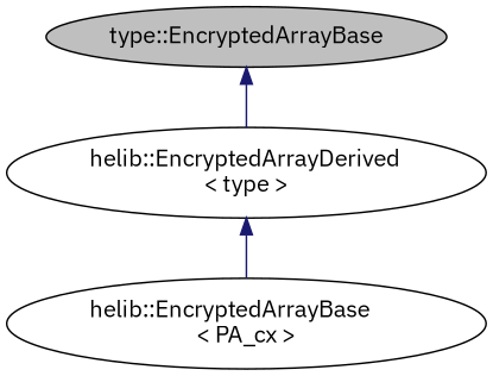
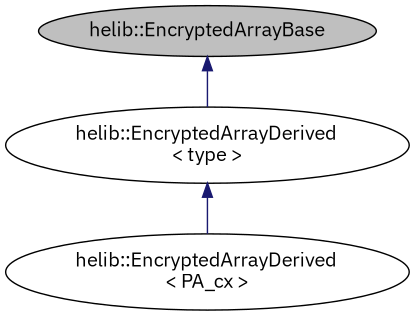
  digraph {
    fontname="IBM Plex Sans"
    node [color=black fillcolor=white fontname="IBM Plex Sans" style=filled]
    edge [color=midnightblue dir=back fontname="IBM Plex Sans" style=solid]
-   n1 [fillcolor=grey75 fontcolor=black label="type::EncryptedArrayBase"]
+   n1 [fillcolor=grey75 fontcolor=black label="helib::EncryptedArrayBase"]
    n2 [label="helib::EncryptedArrayDerived\l\< type \>"]
-   n3 [label="helib::EncryptedArrayBase\l\< PA_cx \>"]
+   n3 [label="helib::EncryptedArrayDerived\l\< PA_cx \>"]
    n1 -> n2
    n2 -> n3
  }
